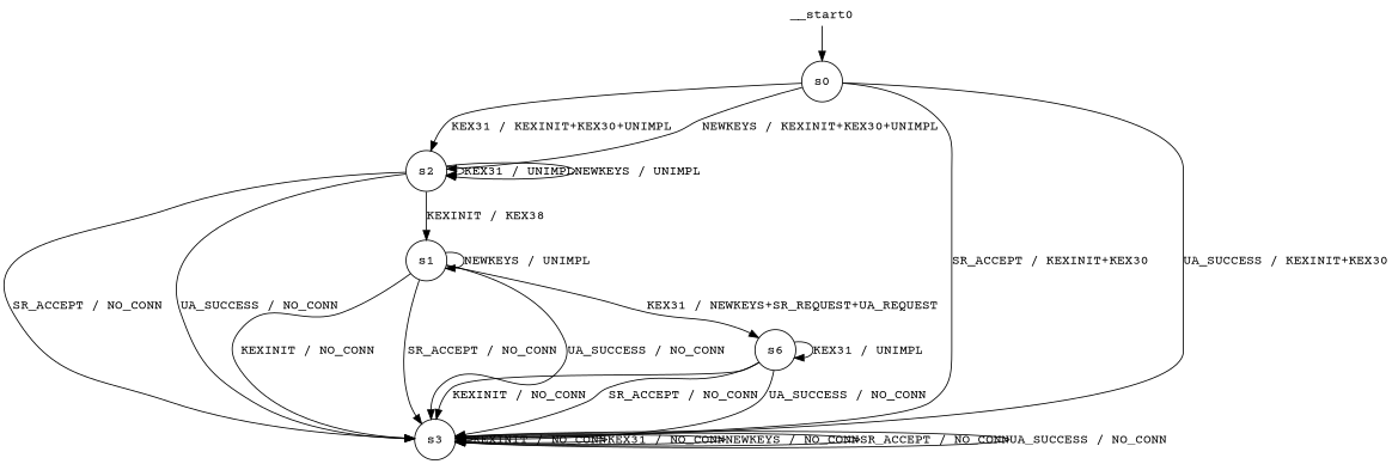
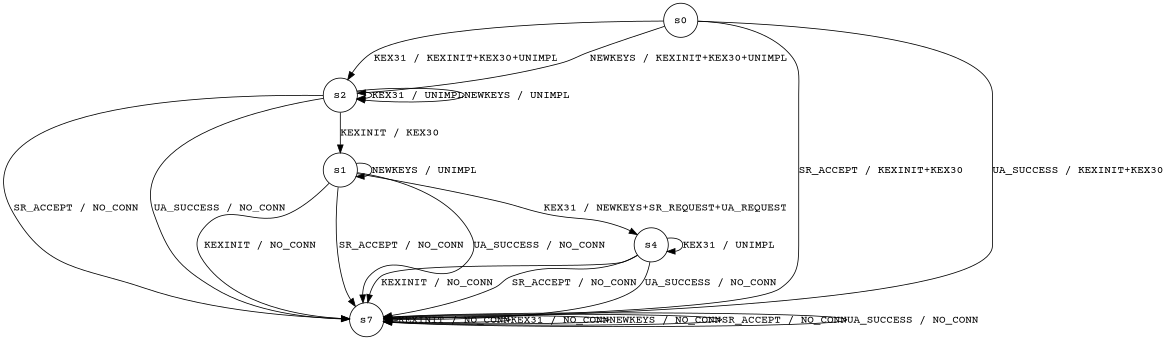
  digraph {
    fontname="Courier Prime"
    node [fontname="Courier Prime" shape=circle]
    edge [fontname="Courier Prime"]
    n1 [label=s0]
    n2 [label=s2]
-   n3 [label=s3]
+   n3 [label=s7]
    n4 [label=s1]
-   n5 [label=s6]
-   __start0 [height=0 shape=none width=0]
+   n5 [label=s4]
    n1 -> n2 [label="KEX31 / KEXINIT+KEX30+UNIMPL"]
    n1 -> n2 [label="NEWKEYS / KEXINIT+KEX30+UNIMPL"]
    n1 -> n3 [label="SR_ACCEPT / KEXINIT+KEX30"]
    n1 -> n3 [label="UA_SUCCESS / KEXINIT+KEX30"]
    n2 -> n2 [label="KEX31 / UNIMPL"]
    n2 -> n2 [label="NEWKEYS / UNIMPL"]
    n2 -> n3 [label="SR_ACCEPT / NO_CONN"]
    n2 -> n3 [label="UA_SUCCESS / NO_CONN"]
-   n2 -> n4 [label="KEXINIT / KEX38"]
+   n2 -> n4 [label="KEXINIT / KEX30"]
    n3 -> n3 [label="KEXINIT / NO_CONN"]
    n3 -> n3 [label="KEX31 / NO_CONN"]
    n3 -> n3 [label="NEWKEYS / NO_CONN"]
    n3 -> n3 [label="SR_ACCEPT / NO_CONN"]
    n3 -> n3 [label="UA_SUCCESS / NO_CONN"]
    n4 -> n3 [label="KEXINIT / NO_CONN"]
    n4 -> n3 [label="SR_ACCEPT / NO_CONN"]
    n4 -> n3 [label="UA_SUCCESS / NO_CONN"]
    n4 -> n4 [label="NEWKEYS / UNIMPL"]
    n4 -> n5 [label="KEX31 / NEWKEYS+SR_REQUEST+UA_REQUEST"]
    n5 -> n3 [label="KEXINIT / NO_CONN"]
    n5 -> n3 [label="SR_ACCEPT / NO_CONN"]
    n5 -> n3 [label="UA_SUCCESS / NO_CONN"]
    n5 -> n5 [label="KEX31 / UNIMPL"]
-   __start0 -> n1
  }
